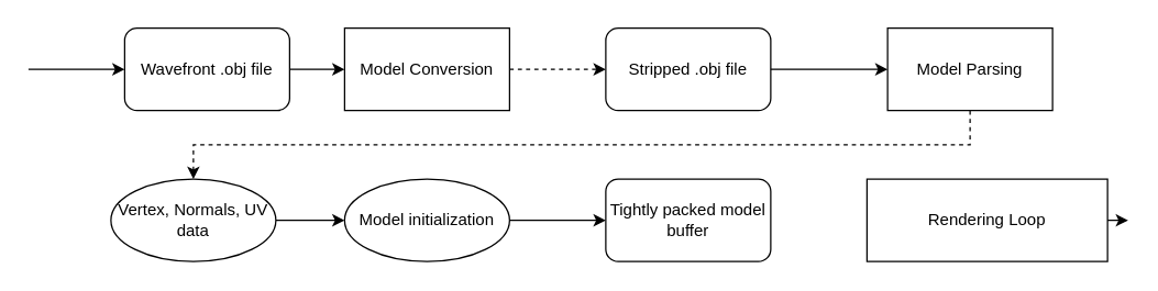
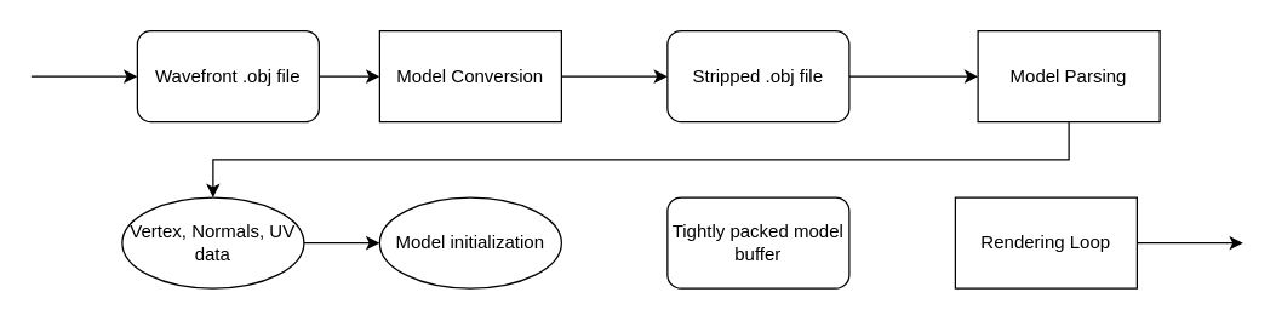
  <mxCell id="0" />
  <mxCell id="1" parent="0" />
  <mxCell id="2" value="Wavefront .obj file" style="rounded=1;whiteSpace=wrap;html=1;" vertex="1" parent="1"><mxGeometry x="90" y="20" width="120" height="60" as="geometry" /></mxCell>
  <mxCell id="3" value="Model Conversion" style="rounded=0;whiteSpace=wrap;html=1;" vertex="1" parent="1"><mxGeometry x="250" y="20" width="120" height="60" as="geometry" /></mxCell>
  <mxCell id="4" value="" style="endArrow=classic;html=1;rounded=0;exitX=1;exitY=0.5;exitDx=0;exitDy=0;entryX=0;entryY=0.5;entryDx=0;entryDy=0;edgeStyle=orthogonalEdgeStyle;" edge="1" parent="1" source="2" target="3"><mxGeometry width="50" height="50" relative="1" as="geometry"><mxPoint x="230" y="180" as="sourcePoint" /><mxPoint x="280" y="130" as="targetPoint" /><Array as="points"><mxPoint x="240" y="50" /><mxPoint x="240" y="50" /></Array></mxGeometry></mxCell>
- <mxCell id="5" value="" style="endArrow=classic;html=1;rounded=0;exitX=1;exitY=0.5;exitDx=0;exitDy=0;entryX=0;entryY=0.5;entryDx=0;entryDy=0;dashed=1;" edge="1" parent="1" source="3" target="6"><mxGeometry width="50" height="50" relative="1" as="geometry"><mxPoint x="370" y="360" as="sourcePoint" /><mxPoint x="420" y="310" as="targetPoint" /></mxGeometry></mxCell>
+ <mxCell id="5" value="" style="endArrow=classic;html=1;rounded=0;exitX=1;exitY=0.5;exitDx=0;exitDy=0;entryX=0;entryY=0.5;entryDx=0;entryDy=0;" edge="1" parent="1" source="3" target="6"><mxGeometry width="50" height="50" relative="1" as="geometry"><mxPoint x="370" y="360" as="sourcePoint" /><mxPoint x="420" y="310" as="targetPoint" /></mxGeometry></mxCell>
  <mxCell id="6" value="Stripped .obj file" style="rounded=1;whiteSpace=wrap;html=1;" vertex="1" parent="1"><mxGeometry x="440" y="20" width="120" height="60" as="geometry" /></mxCell>
  <mxCell id="7" value="Model Parsing" style="rounded=0;whiteSpace=wrap;html=1;" vertex="1" parent="1"><mxGeometry x="645" y="20" width="120" height="60" as="geometry" /></mxCell>
  <mxCell id="8" value="" style="endArrow=classic;html=1;rounded=0;exitX=1;exitY=0.5;exitDx=0;exitDy=0;entryX=0;entryY=0.5;entryDx=0;entryDy=0;" edge="1" parent="1" source="6" target="7"><mxGeometry width="50" height="50" relative="1" as="geometry"><mxPoint x="460" y="450" as="sourcePoint" /><mxPoint x="510" y="400" as="targetPoint" /></mxGeometry></mxCell>
- <mxCell id="9" value="" style="endArrow=classic;html=1;rounded=0;exitX=0.5;exitY=1;exitDx=0;exitDy=0;entryX=0.5;entryY=0;entryDx=0;entryDy=0;edgeStyle=orthogonalEdgeStyle;dashed=1;" edge="1" parent="1" source="7" target="10"><mxGeometry width="50" height="50" relative="1" as="geometry"><mxPoint x="340" y="620" as="sourcePoint" /><mxPoint x="390" y="570" as="targetPoint" /></mxGeometry></mxCell>
+ <mxCell id="9" value="" style="endArrow=classic;html=1;rounded=0;exitX=0.5;exitY=1;exitDx=0;exitDy=0;entryX=0.5;entryY=0;entryDx=0;entryDy=0;edgeStyle=orthogonalEdgeStyle;" edge="1" parent="1" source="7" target="10"><mxGeometry width="50" height="50" relative="1" as="geometry"><mxPoint x="340" y="620" as="sourcePoint" /><mxPoint x="390" y="570" as="targetPoint" /></mxGeometry></mxCell>
  <mxCell id="10" value="Vertex, Normals, UV data" style="ellipse;whiteSpace=wrap;html=1;" vertex="1" parent="1"><mxGeometry x="80" y="130" width="120" height="60" as="geometry" /></mxCell>
  <mxCell id="11" value="Model initialization" style="ellipse;whiteSpace=wrap;html=1;" vertex="1" parent="1"><mxGeometry x="250" y="130" width="120" height="60" as="geometry" /></mxCell>
  <mxCell id="12" value="" style="endArrow=classic;html=1;rounded=0;exitX=1;exitY=0.5;exitDx=0;exitDy=0;entryX=0;entryY=0.5;entryDx=0;entryDy=0;" edge="1" parent="1" source="10" target="11"><mxGeometry width="50" height="50" relative="1" as="geometry"><mxPoint x="350" y="720" as="sourcePoint" /><mxPoint x="400" y="670" as="targetPoint" /></mxGeometry></mxCell>
  <mxCell id="13" value="Tightly packed model buffer" style="rounded=1;whiteSpace=wrap;html=1;" vertex="1" parent="1"><mxGeometry x="440" y="130" width="120" height="60" as="geometry" /></mxCell>
- <mxCell id="14" value="" style="endArrow=classic;html=1;rounded=0;exitX=1;exitY=0.5;exitDx=0;exitDy=0;entryX=0;entryY=0.5;entryDx=0;entryDy=0;" edge="1" parent="1" source="11" target="13"><mxGeometry width="50" height="50" relative="1" as="geometry"><mxPoint x="560" y="570" as="sourcePoint" /><mxPoint x="610" y="520" as="targetPoint" /></mxGeometry></mxCell>
- <mxCell id="15" value="Rendering Loop" style="rounded=0;whiteSpace=wrap;html=1;" vertex="1" parent="1"><mxGeometry x="630" y="130" width="175" height="60" as="geometry" /></mxCell>
+ <mxCell id="15" value="Rendering Loop" style="rounded=0;whiteSpace=wrap;html=1;" vertex="1" parent="1"><mxGeometry x="630" y="130" width="120" height="60" as="geometry" /></mxCell>
  <mxCell id="16" value="" style="endArrow=classic;html=1;rounded=0;entryX=0;entryY=0.5;entryDx=0;entryDy=0;" edge="1" parent="1" target="2"><mxGeometry width="50" height="50" relative="1" as="geometry"><mxPoint x="20" y="50" as="sourcePoint" /><mxPoint x="70" y="20" as="targetPoint" /></mxGeometry></mxCell>
  <mxCell id="17" value="" style="endArrow=classic;html=1;rounded=0;exitX=1;exitY=0.5;exitDx=0;exitDy=0;" edge="1" parent="1" source="15"><mxGeometry width="50" height="50" relative="1" as="geometry"><mxPoint x="770" y="280" as="sourcePoint" /><mxPoint x="820" y="160" as="targetPoint" /></mxGeometry></mxCell>
